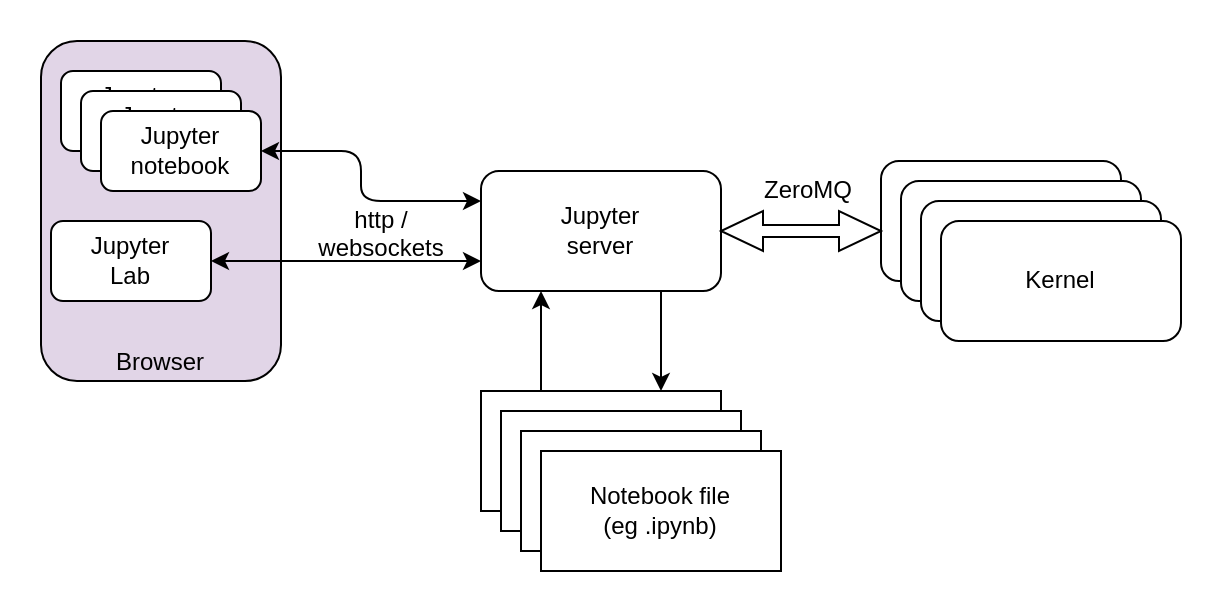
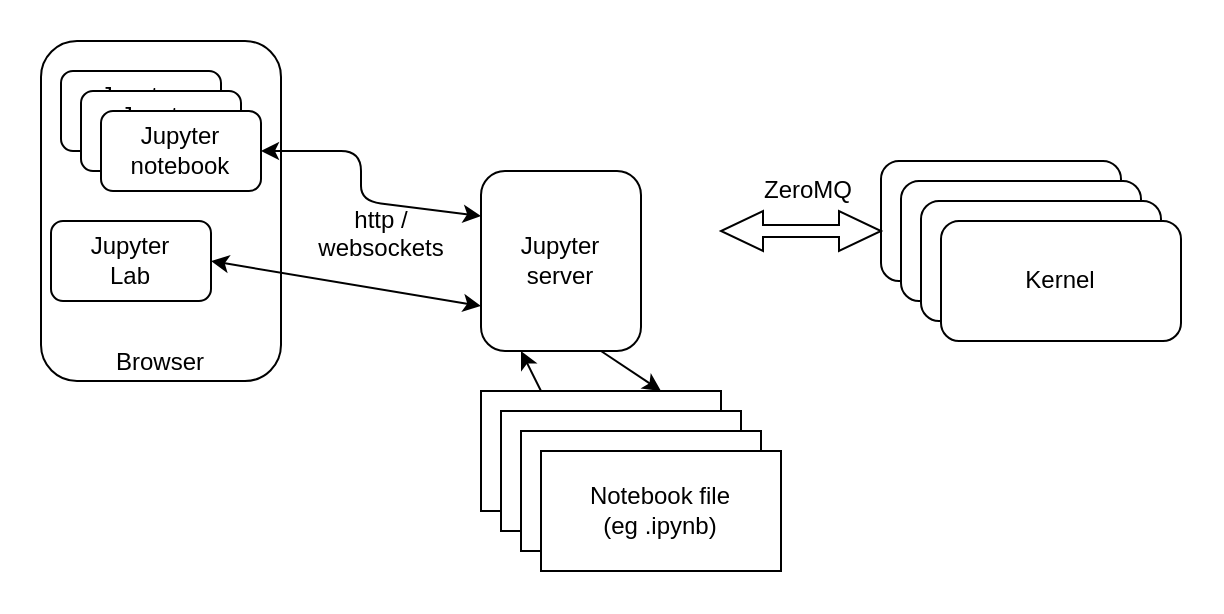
  <mxCell id="0" />
  <mxCell id="1" parent="0" />
- <mxCell id="2" value="Browser" style="rounded=1;whiteSpace=wrap;html=1;verticalAlign=bottom;fillColor=#e1d5e7;" parent="1" vertex="1"><mxGeometry x="20" y="20" width="120" height="170" as="geometry" /></mxCell>
- <mxCell id="3" value="Jupyter&lt;br&gt;server" style="rounded=1;whiteSpace=wrap;html=1;" parent="1" vertex="1"><mxGeometry x="240" y="85" width="120" height="60" as="geometry" /></mxCell>
+ <mxCell id="2" value="Browser" style="rounded=1;whiteSpace=wrap;html=1;verticalAlign=bottom;" parent="1" vertex="1"><mxGeometry x="20" y="20" width="120" height="170" as="geometry" /></mxCell>
+ <mxCell id="3" value="Jupyter&lt;br&gt;server" style="rounded=1;whiteSpace=wrap;html=1;" parent="1" vertex="1"><mxGeometry x="240" y="85" width="80" height="90" as="geometry" /></mxCell>
  <mxCell id="4" value="Kernel" style="rounded=1;whiteSpace=wrap;html=1;" parent="1" vertex="1"><mxGeometry x="440" y="80" width="120" height="60" as="geometry" /></mxCell>
  <mxCell id="5" value="Kernel" style="rounded=1;whiteSpace=wrap;html=1;" parent="1" vertex="1"><mxGeometry x="450" y="90" width="120" height="60" as="geometry" /></mxCell>
  <mxCell id="6" value="Kernel" style="rounded=1;whiteSpace=wrap;html=1;" parent="1" vertex="1"><mxGeometry x="460" y="100" width="120" height="60" as="geometry" /></mxCell>
  <mxCell id="7" value="Kernel" style="rounded=1;whiteSpace=wrap;html=1;" parent="1" vertex="1"><mxGeometry x="470" y="110" width="120" height="60" as="geometry" /></mxCell>
  <mxCell id="8" value="Notebook file&lt;br&gt;(eg .ipynb)&lt;br&gt;" style="rounded=0;whiteSpace=wrap;html=1;" parent="1" vertex="1"><mxGeometry x="240" y="195" width="120" height="60" as="geometry" /></mxCell>
  <mxCell id="9" value="" style="endArrow=classic;html=1;entryX=0.25;entryY=1;exitX=0.25;exitY=0;" parent="1" source="8" target="3" edge="1"><mxGeometry width="50" height="50" relative="1" as="geometry"><mxPoint x="60" y="325" as="sourcePoint" /><mxPoint x="110" y="275" as="targetPoint" /></mxGeometry></mxCell>
  <mxCell id="10" value="" style="endArrow=classic;html=1;entryX=0.75;entryY=0;exitX=0.75;exitY=1;" parent="1" source="3" target="8" edge="1"><mxGeometry width="50" height="50" relative="1" as="geometry"><mxPoint x="280" y="205" as="sourcePoint" /><mxPoint x="280" y="155" as="targetPoint" /></mxGeometry></mxCell>
  <mxCell id="11" value="" style="html=1;shadow=0;dashed=0;align=center;verticalAlign=middle;shape=mxgraph.arrows2.twoWayArrow;dy=0.7;dx=21;" parent="1" vertex="1"><mxGeometry x="360" y="105" width="80" height="20" as="geometry" /></mxCell>
  <mxCell id="12" value="http /&lt;br&gt;websockets&lt;br&gt;" style="text;html=1;resizable=0;points=[];autosize=1;align=center;verticalAlign=top;spacingTop=-4;" parent="1" vertex="1"><mxGeometry x="150" y="100" width="80" height="30" as="geometry" /></mxCell>
  <mxCell id="13" value="ZeroMQ" style="text;html=1;resizable=0;points=[];autosize=1;align=left;verticalAlign=top;spacingTop=-4;" parent="1" vertex="1"><mxGeometry x="380" y="85" width="60" height="20" as="geometry" /></mxCell>
  <mxCell id="14" value="Jupyter&lt;br&gt;notebook&lt;br&gt;" style="rounded=1;whiteSpace=wrap;html=1;" vertex="1" parent="1"><mxGeometry x="30" y="35" width="80" height="40" as="geometry" /></mxCell>
  <mxCell id="15" value="Jupyter&lt;br&gt;Lab&lt;br&gt;" style="rounded=1;whiteSpace=wrap;html=1;" vertex="1" parent="1"><mxGeometry x="25" y="110" width="80" height="40" as="geometry" /></mxCell>
  <mxCell id="16" value="Jupyter&lt;br&gt;notebook&lt;br&gt;" style="rounded=1;whiteSpace=wrap;html=1;" vertex="1" parent="1"><mxGeometry x="40" y="45" width="80" height="40" as="geometry" /></mxCell>
  <mxCell id="17" value="Jupyter&lt;br&gt;notebook&lt;br&gt;" style="rounded=1;whiteSpace=wrap;html=1;" vertex="1" parent="1"><mxGeometry x="50" y="55" width="80" height="40" as="geometry" /></mxCell>
  <mxCell id="18" value="" style="endArrow=classic;startArrow=classic;html=1;entryX=0;entryY=0.75;entryDx=0;entryDy=0;exitX=1;exitY=0.5;exitDx=0;exitDy=0;" edge="1" parent="1" source="15" target="3"><mxGeometry width="50" height="50" relative="1" as="geometry"><mxPoint x="20" y="325" as="sourcePoint" /><mxPoint x="70" y="275" as="targetPoint" /></mxGeometry></mxCell>
  <mxCell id="19" value="" style="endArrow=classic;startArrow=classic;html=1;entryX=0;entryY=0.25;entryDx=0;entryDy=0;exitX=1;exitY=0.5;exitDx=0;exitDy=0;" edge="1" parent="1" source="17" target="3"><mxGeometry width="50" height="50" relative="1" as="geometry"><mxPoint x="20" y="325" as="sourcePoint" /><mxPoint x="70" y="275" as="targetPoint" /><Array as="points"><mxPoint x="180" y="75" /><mxPoint x="180" y="100" /></Array></mxGeometry></mxCell>
  <mxCell id="20" value="Notebook file&lt;br&gt;(eg .ipynb)&lt;br&gt;" style="rounded=0;whiteSpace=wrap;html=1;" vertex="1" parent="1"><mxGeometry x="250" y="205" width="120" height="60" as="geometry" /></mxCell>
  <mxCell id="21" value="Notebook file&lt;br&gt;(eg .ipynb)&lt;br&gt;" style="rounded=0;whiteSpace=wrap;html=1;" vertex="1" parent="1"><mxGeometry x="260" y="215" width="120" height="60" as="geometry" /></mxCell>
  <mxCell id="22" value="Notebook file&lt;br&gt;(eg .ipynb)&lt;br&gt;" style="rounded=0;whiteSpace=wrap;html=1;" vertex="1" parent="1"><mxGeometry x="270" y="225" width="120" height="60" as="geometry" /></mxCell>
